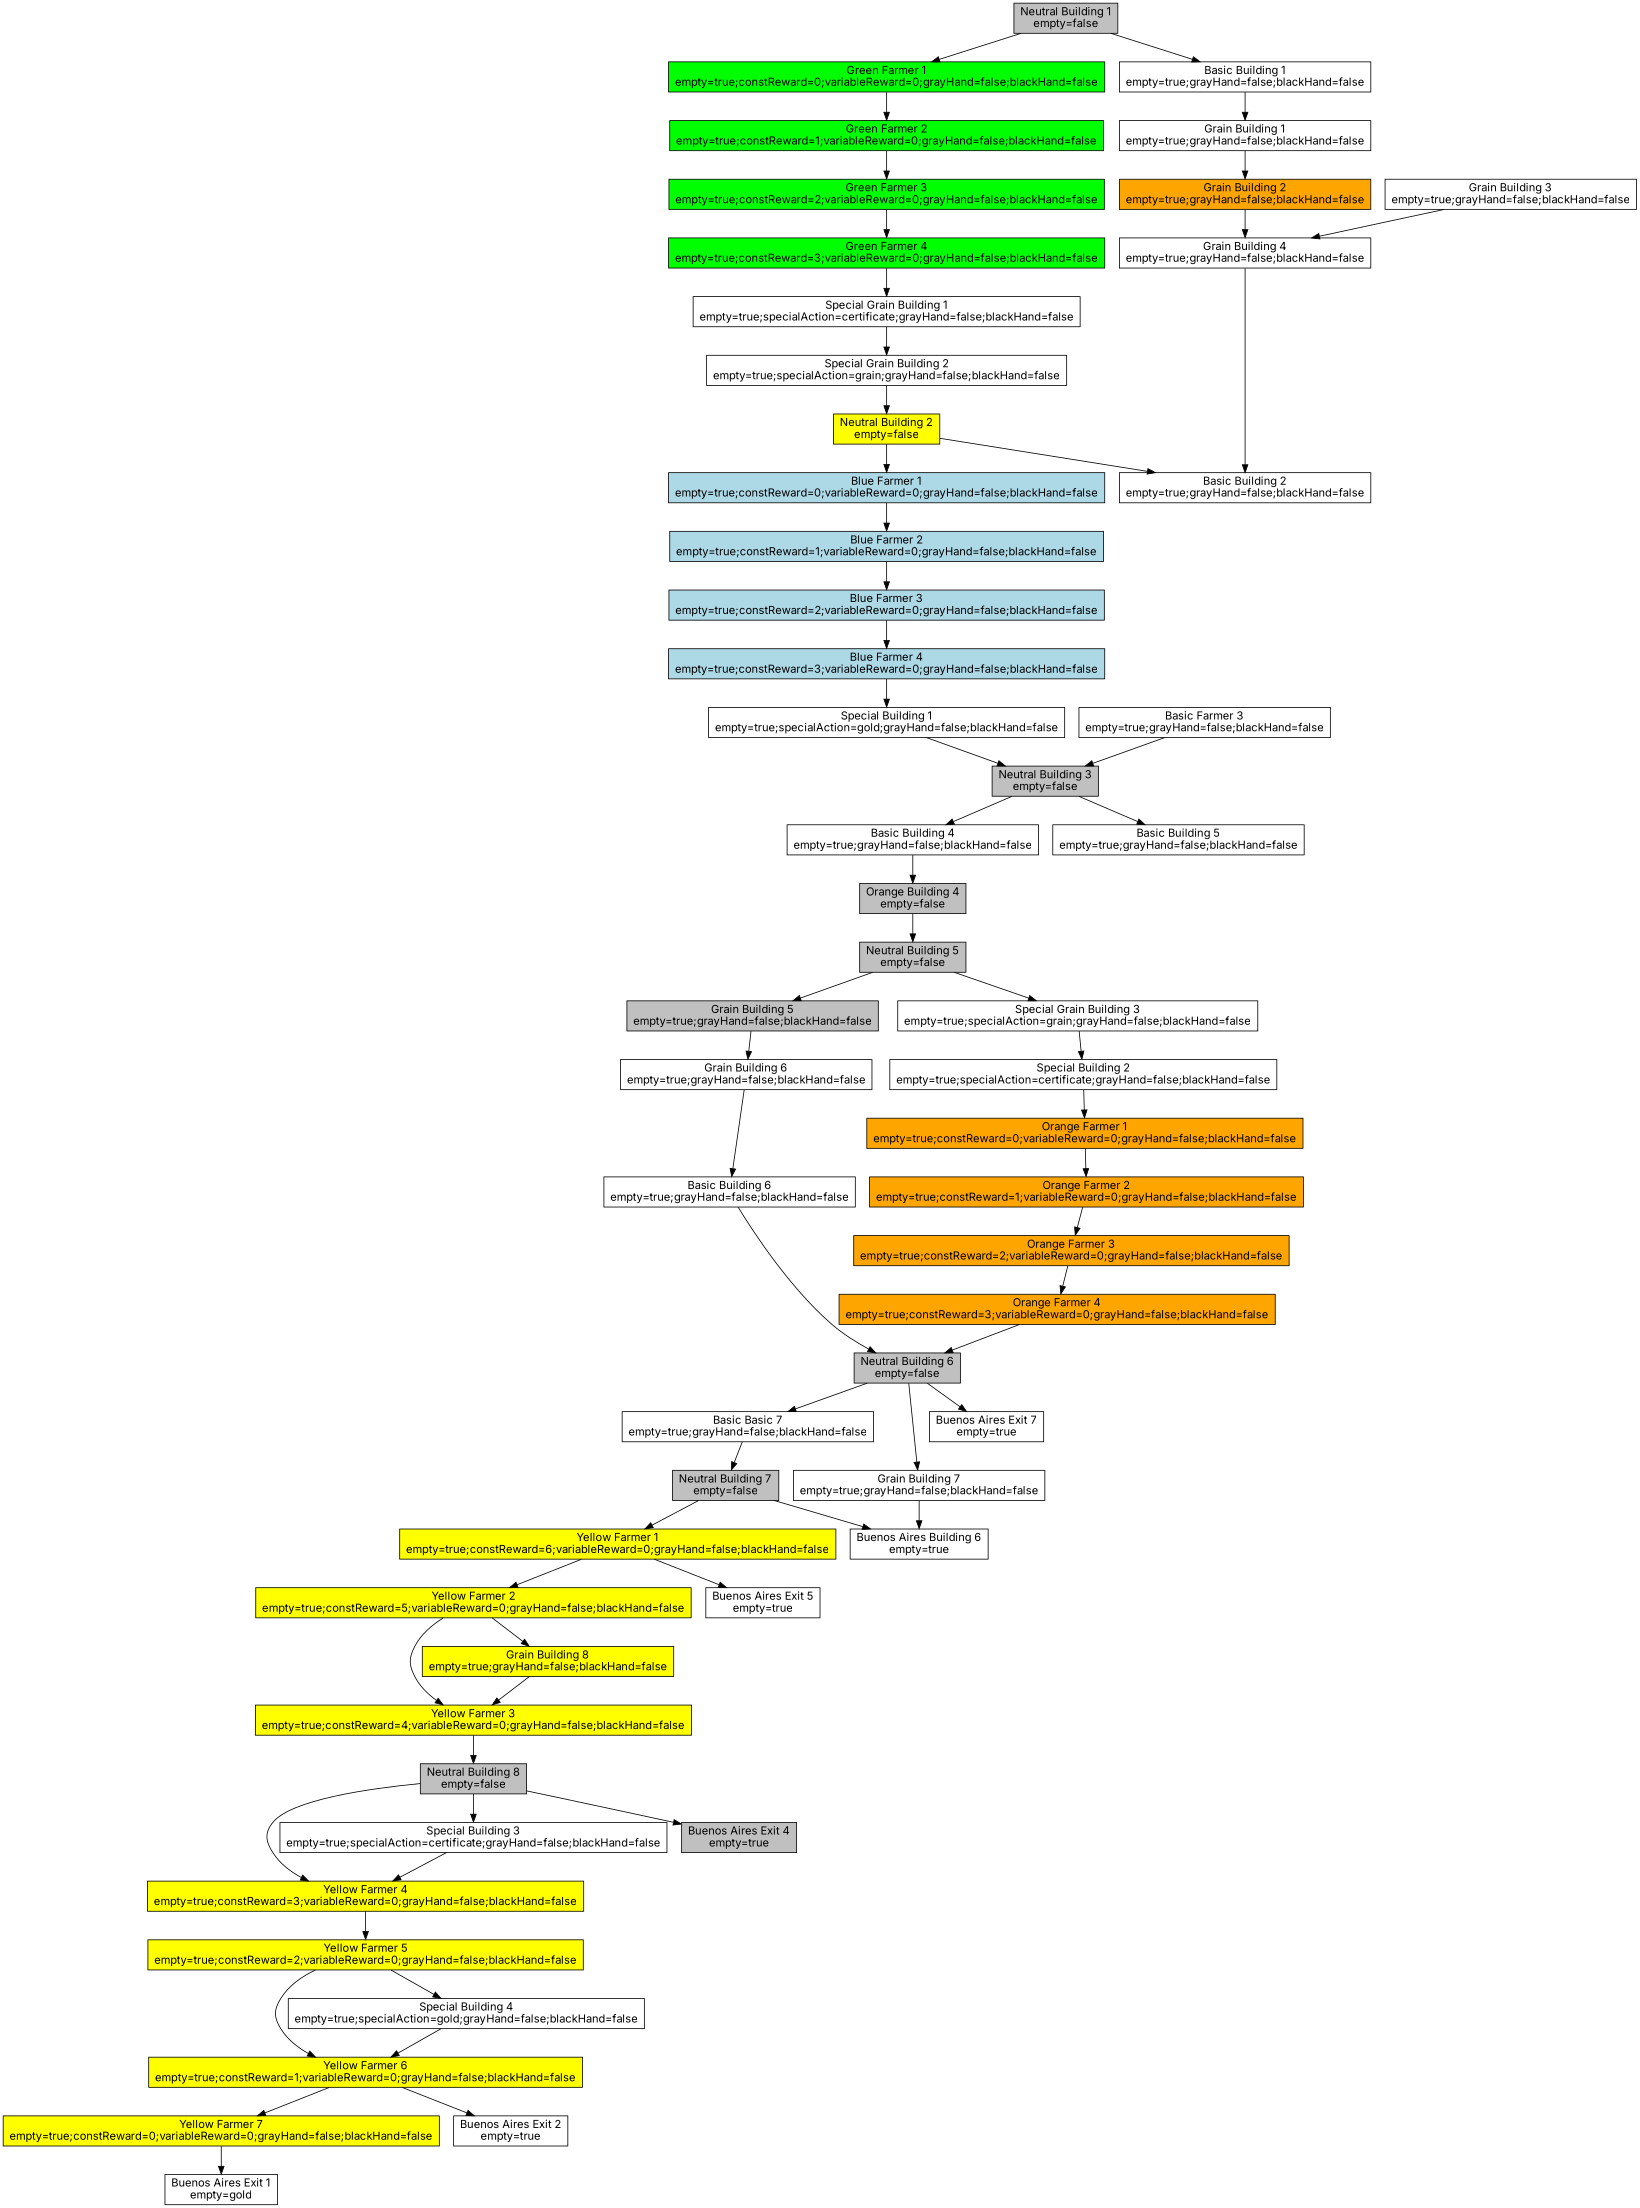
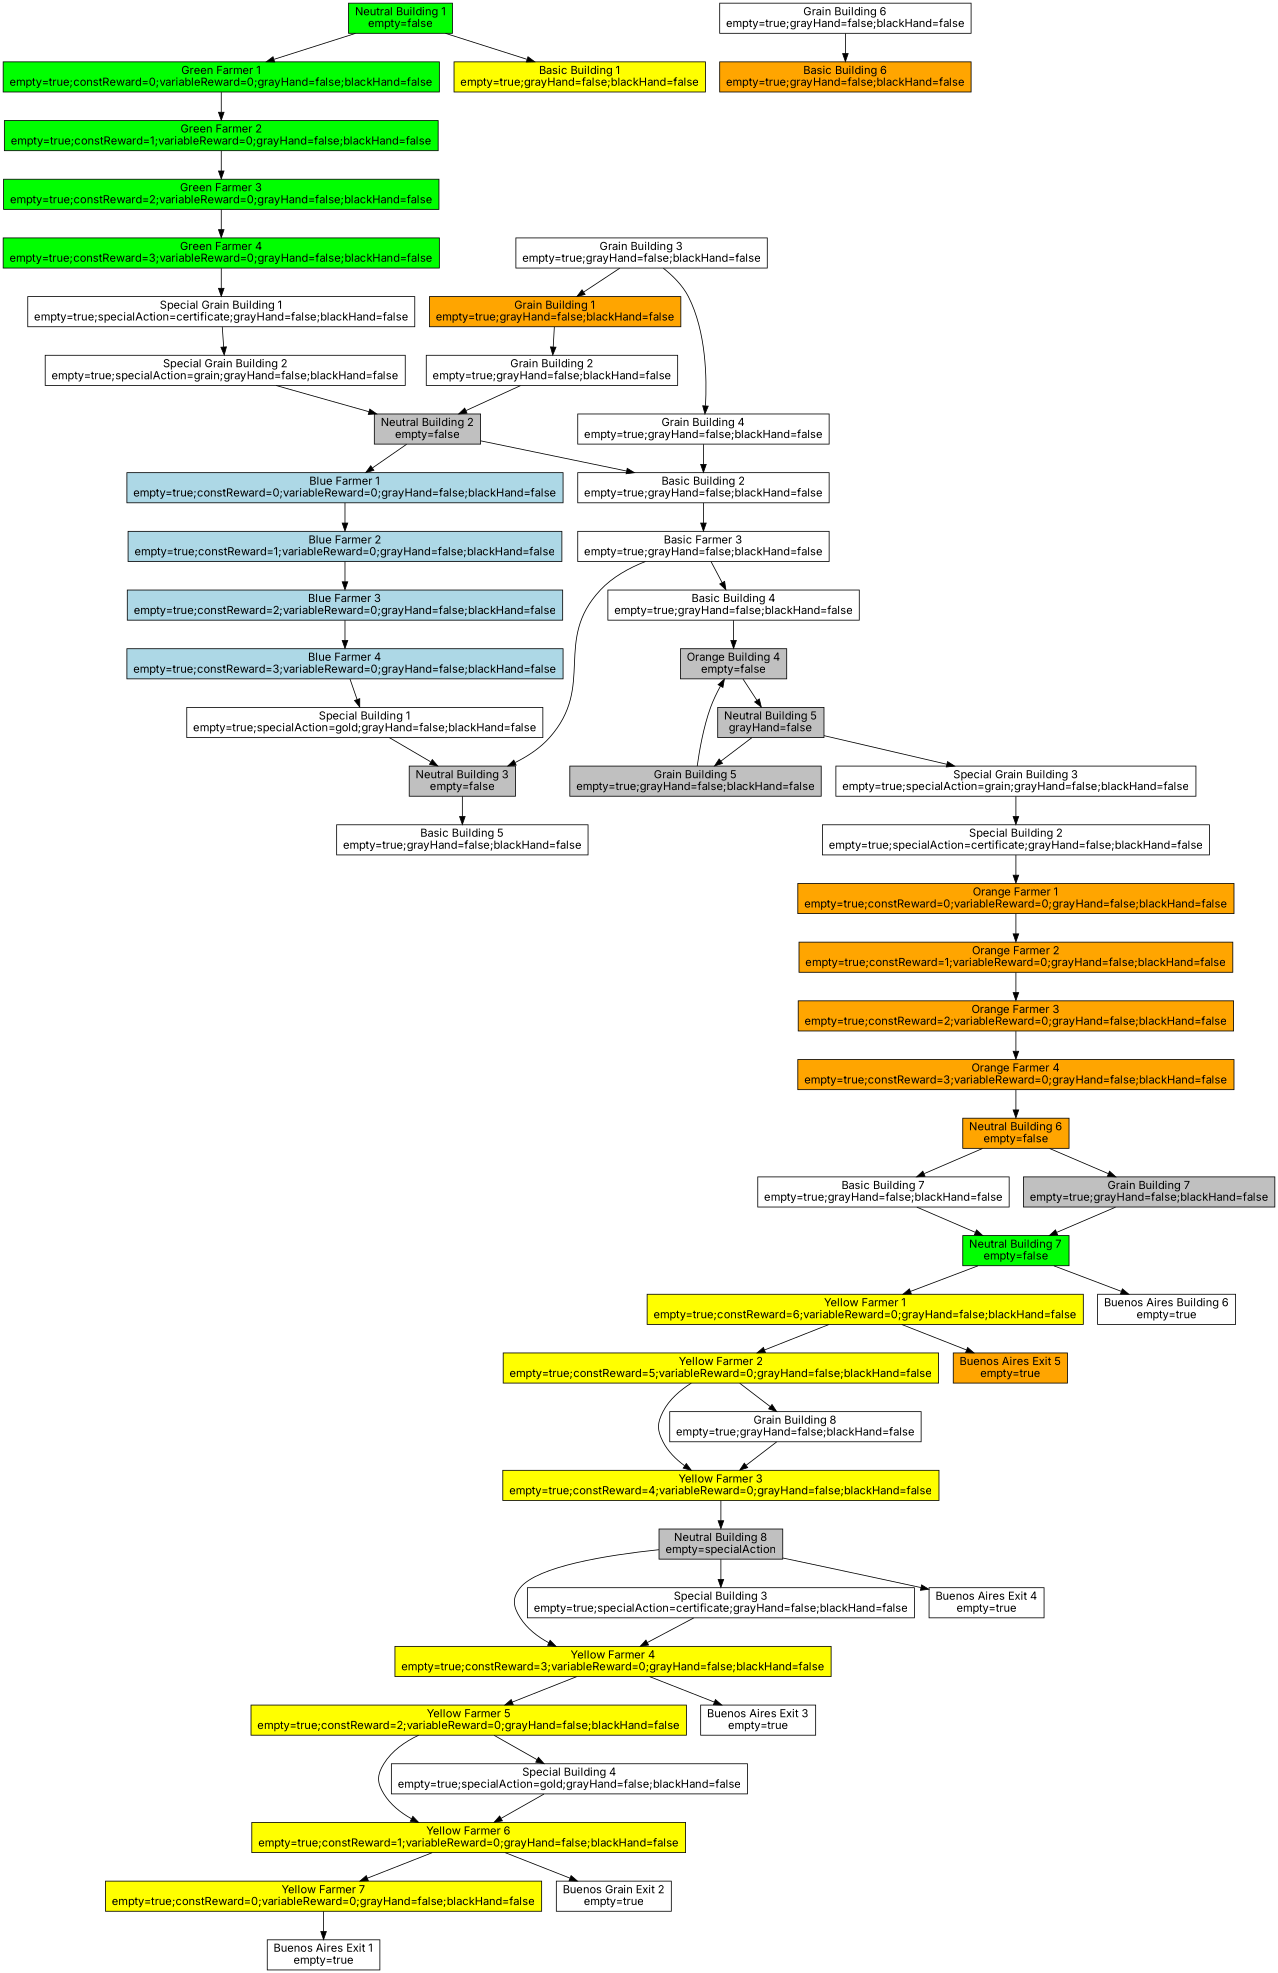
  digraph {
    fontname=Inter
    node [fillcolor=white fontname=Inter shape=box style=filled]
    edge [fontname=Inter]
-   n1 [fillcolor=gray label="Neutral Building 1\nempty=false"]
+   n1 [fillcolor=green label="Neutral Building 1\nempty=false"]
    n2 [fillcolor=green label="Green Farmer 1\nempty=true;constReward=0;variableReward=0;grayHand=false;blackHand=false"]
-   n3 [label="Basic Building 1\nempty=true;grayHand=false;blackHand=false"]
+   n3 [fillcolor=yellow label="Basic Building 1\nempty=true;grayHand=false;blackHand=false"]
    n4 [fillcolor=green label="Green Farmer 2\nempty=true;constReward=1;variableReward=0;grayHand=false;blackHand=false"]
-   n5 [label="Grain Building 1\nempty=true;grayHand=false;blackHand=false"]
-   n6 [fillcolor=yellow label="Neutral Building 2\nempty=false"]
+   n5 [fillcolor=orange label="Grain Building 1\nempty=true;grayHand=false;blackHand=false"]
+   n6 [fillcolor=gray label="Neutral Building 2\nempty=false"]
    n7 [fillcolor=lightblue label="Blue Farmer 1\nempty=true;constReward=0;variableReward=0;grayHand=false;blackHand=false"]
    n8 [label="Basic Building 2\nempty=true;grayHand=false;blackHand=false"]
    n9 [fillcolor=lightblue label="Blue Farmer 2\nempty=true;constReward=1;variableReward=0;grayHand=false;blackHand=false"]
    n10 [label="Grain Building 3\nempty=true;grayHand=false;blackHand=false"]
    n11 [label="Grain Building 4\nempty=true;grayHand=false;blackHand=false"]
    n12 [fillcolor=gray label="Neutral Building 3\nempty=false"]
    n13 [label="Basic Building 4\nempty=true;grayHand=false;blackHand=false"]
    n14 [label="Basic Building 5\nempty=true;grayHand=false;blackHand=false"]
    n15 [fillcolor=gray label="Orange Building 4\nempty=false"]
-   n16 [fillcolor=gray label="Neutral Building 5\nempty=false"]
+   n16 [fillcolor=gray label="Neutral Building 5\ngrayHand=false"]
    n17 [fillcolor=gray label="Grain Building 5\nempty=true;grayHand=false;blackHand=false"]
    n18 [label="Special Grain Building 3\nempty=true;specialAction=grain;grayHand=false;blackHand=false"]
    n19 [label="Grain Building 6\nempty=true;grayHand=false;blackHand=false"]
    n20 [label="Special Building 2\nempty=true;specialAction=certificate;grayHand=false;blackHand=false"]
-   n21 [fillcolor=gray label="Neutral Building 6\nempty=false"]
-   n22 [label="Basic Basic 7\nempty=true;grayHand=false;blackHand=false"]
-   n23 [label="Grain Building 7\nempty=true;grayHand=false;blackHand=false"]
-   n24 [label="Buenos Aires Exit 7\nempty=true"]
-   n25 [fillcolor=gray label="Neutral Building 7\nempty=false"]
+   n21 [fillcolor=orange label="Neutral Building 6\nempty=false"]
+   n22 [label="Basic Building 7\nempty=true;grayHand=false;blackHand=false"]
+   n23 [fillcolor=gray label="Grain Building 7\nempty=true;grayHand=false;blackHand=false"]
+   n25 [fillcolor=green label="Neutral Building 7\nempty=false"]
    n26 [fillcolor=yellow label="Yellow Farmer 1\nempty=true;constReward=6;variableReward=0;grayHand=false;blackHand=false"]
    n27 [label="Buenos Aires Building 6\nempty=true"]
    n28 [fillcolor=yellow label="Yellow Farmer 2\nempty=true;constReward=5;variableReward=0;grayHand=false;blackHand=false"]
-   n29 [label="Buenos Aires Exit 5\nempty=true"]
-   n30 [fillcolor=gray label="Neutral Building 8\nempty=false"]
+   n29 [fillcolor=orange label="Buenos Aires Exit 5\nempty=true"]
+   n30 [fillcolor=gray label="Neutral Building 8\nempty=specialAction"]
    n31 [fillcolor=yellow label="Yellow Farmer 4\nempty=true;constReward=3;variableReward=0;grayHand=false;blackHand=false"]
    n32 [label="Special Building 3\nempty=true;specialAction=certificate;grayHand=false;blackHand=false"]
-   n33 [fillcolor=gray label="Buenos Aires Exit 4\nempty=true"]
+   n33 [label="Buenos Aires Exit 4\nempty=true"]
    n34 [fillcolor=yellow label="Yellow Farmer 5\nempty=true;constReward=2;variableReward=0;grayHand=false;blackHand=false"]
+   n35 [label="Buenos Aires Exit 3\nempty=true"]
    n36 [fillcolor=green label="Green Farmer 3\nempty=true;constReward=2;variableReward=0;grayHand=false;blackHand=false"]
    n37 [fillcolor=green label="Green Farmer 4\nempty=true;constReward=3;variableReward=0;grayHand=false;blackHand=false"]
    n38 [label="Special Grain Building 1\nempty=true;specialAction=certificate;grayHand=false;blackHand=false"]
    n39 [label="Special Grain Building 2\nempty=true;specialAction=grain;grayHand=false;blackHand=false"]
    n40 [fillcolor=lightblue label="Blue Farmer 3\nempty=true;constReward=2;variableReward=0;grayHand=false;blackHand=false"]
    n41 [fillcolor=lightblue label="Blue Farmer 4\nempty=true;constReward=3;variableReward=0;grayHand=false;blackHand=false"]
    n42 [label="Special Building 1\nempty=true;specialAction=gold;grayHand=false;blackHand=false"]
    n43 [fillcolor=orange label="Orange Farmer 1\nempty=true;constReward=0;variableReward=0;grayHand=false;blackHand=false"]
    n44 [fillcolor=orange label="Orange Farmer 2\nempty=true;constReward=1;variableReward=0;grayHand=false;blackHand=false"]
    n45 [fillcolor=orange label="Orange Farmer 3\nempty=true;constReward=2;variableReward=0;grayHand=false;blackHand=false"]
    n46 [fillcolor=orange label="Orange Farmer 4\nempty=true;constReward=3;variableReward=0;grayHand=false;blackHand=false"]
    n47 [fillcolor=yellow label="Yellow Farmer 3\nempty=true;constReward=4;variableReward=0;grayHand=false;blackHand=false"]
-   n48 [fillcolor=yellow label="Grain Building 8\nempty=true;grayHand=false;blackHand=false"]
+   n48 [label="Grain Building 8\nempty=true;grayHand=false;blackHand=false"]
    n49 [fillcolor=yellow label="Yellow Farmer 6\nempty=true;constReward=1;variableReward=0;grayHand=false;blackHand=false"]
    n50 [label="Special Building 4\nempty=true;specialAction=gold;grayHand=false;blackHand=false"]
    n51 [fillcolor=yellow label="Yellow Farmer 7\nempty=true;constReward=0;variableReward=0;grayHand=false;blackHand=false"]
-   n52 [label="Buenos Aires Exit 2\nempty=true"]
-   n53 [label="Buenos Aires Exit 1\nempty=gold"]
-   n54 [fillcolor=orange label="Grain Building 2\nempty=true;grayHand=false;blackHand=false"]
+   n52 [label="Buenos Grain Exit 2\nempty=true"]
+   n53 [label="Buenos Aires Exit 1\nempty=true"]
+   n54 [label="Grain Building 2\nempty=true;grayHand=false;blackHand=false"]
    n55 [label="Basic Farmer 3\nempty=true;grayHand=false;blackHand=false"]
-   n56 [label="Basic Building 6\nempty=true;grayHand=false;blackHand=false"]
+   n56 [fillcolor=orange label="Basic Building 6\nempty=true;grayHand=false;blackHand=false"]
    n1 -> n2
    n1 -> n3
    n2 -> n4
-   n3 -> n5
+   n10 -> n5
    n4 -> n36
    n5 -> n54
    n6 -> n7
    n6 -> n8
    n7 -> n9
+   n8 -> n55
    n9 -> n40
    n10 -> n11
    n11 -> n8
-   n12 -> n13
+   n55 -> n13
    n12 -> n14
    n13 -> n15
    n15 -> n16
    n16 -> n17
    n16 -> n18
-   n17 -> n19
+   n17 -> n15
    n18 -> n20
    n19 -> n56
    n20 -> n43
    n21 -> n22
    n21 -> n23
-   n21 -> n24
    n22 -> n25
-   n23 -> n27
+   n23 -> n25
    n25 -> n26
    n25 -> n27
    n26 -> n28
    n26 -> n29
    n28 -> n47
    n28 -> n48
    n30 -> n31
    n30 -> n32
    n30 -> n33
    n31 -> n34
+   n31 -> n35
    n32 -> n31
    n34 -> n49
    n34 -> n50
    n36 -> n37
    n37 -> n38
    n38 -> n39
    n39 -> n6
    n40 -> n41
    n41 -> n42
    n42 -> n12
    n43 -> n44
    n44 -> n45
    n45 -> n46
    n46 -> n21
    n47 -> n30
    n48 -> n47
    n49 -> n51
    n49 -> n52
    n50 -> n49
    n51 -> n53
-   n54 -> n11
+   n54 -> n6
    n55 -> n12
-   n56 -> n21
  }
